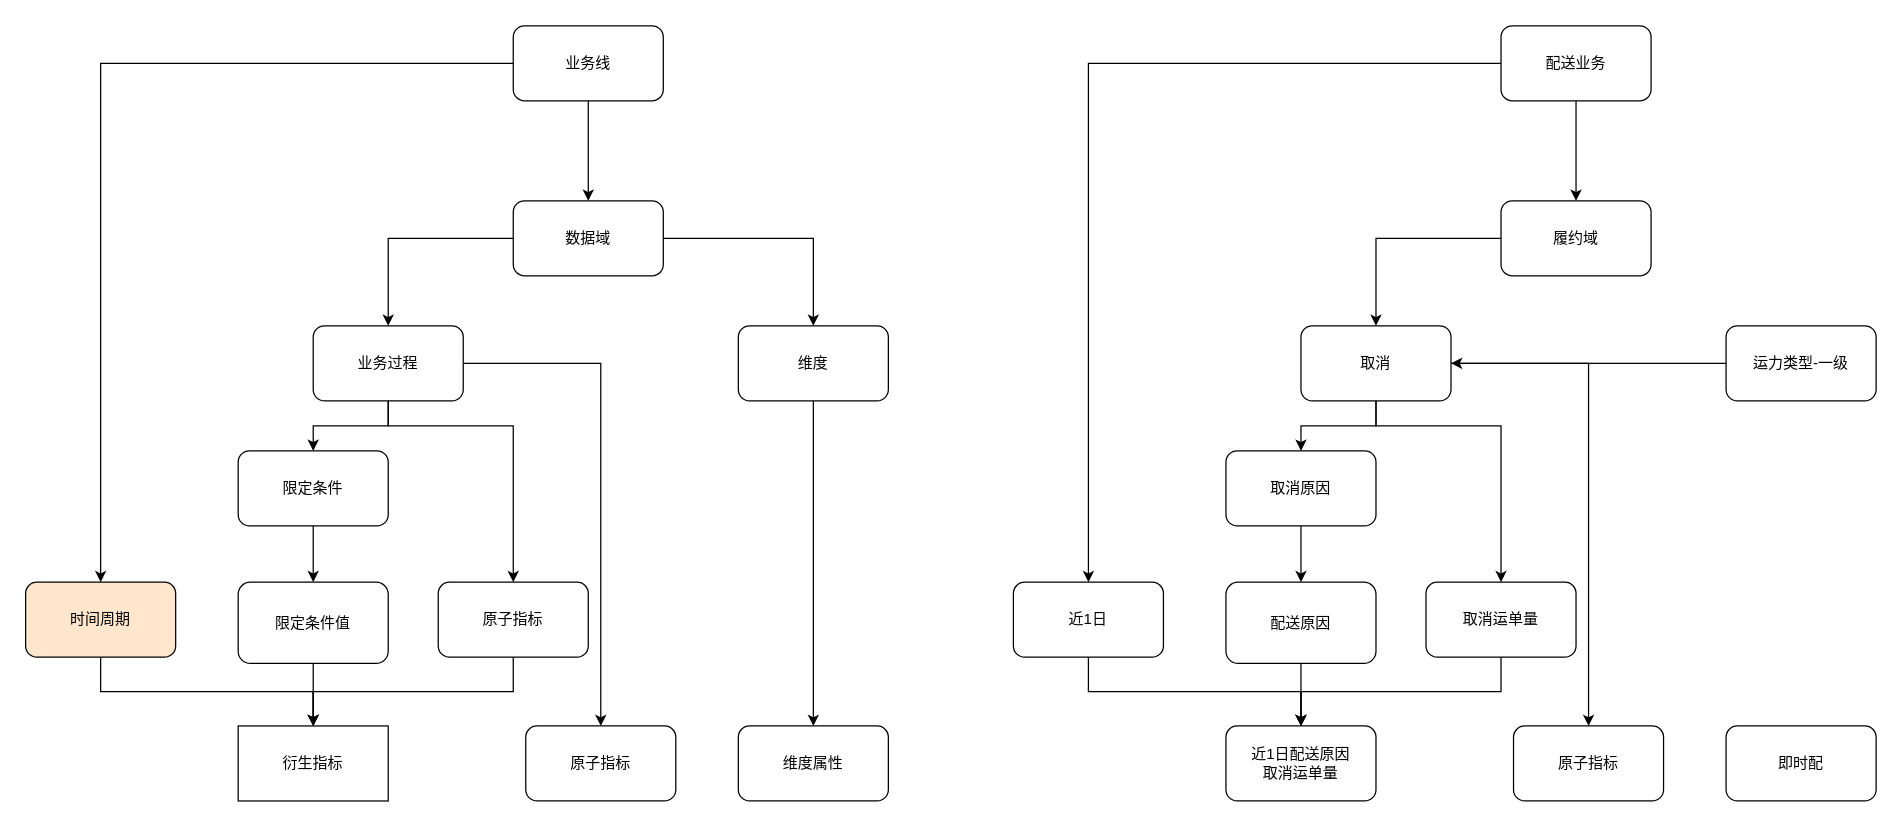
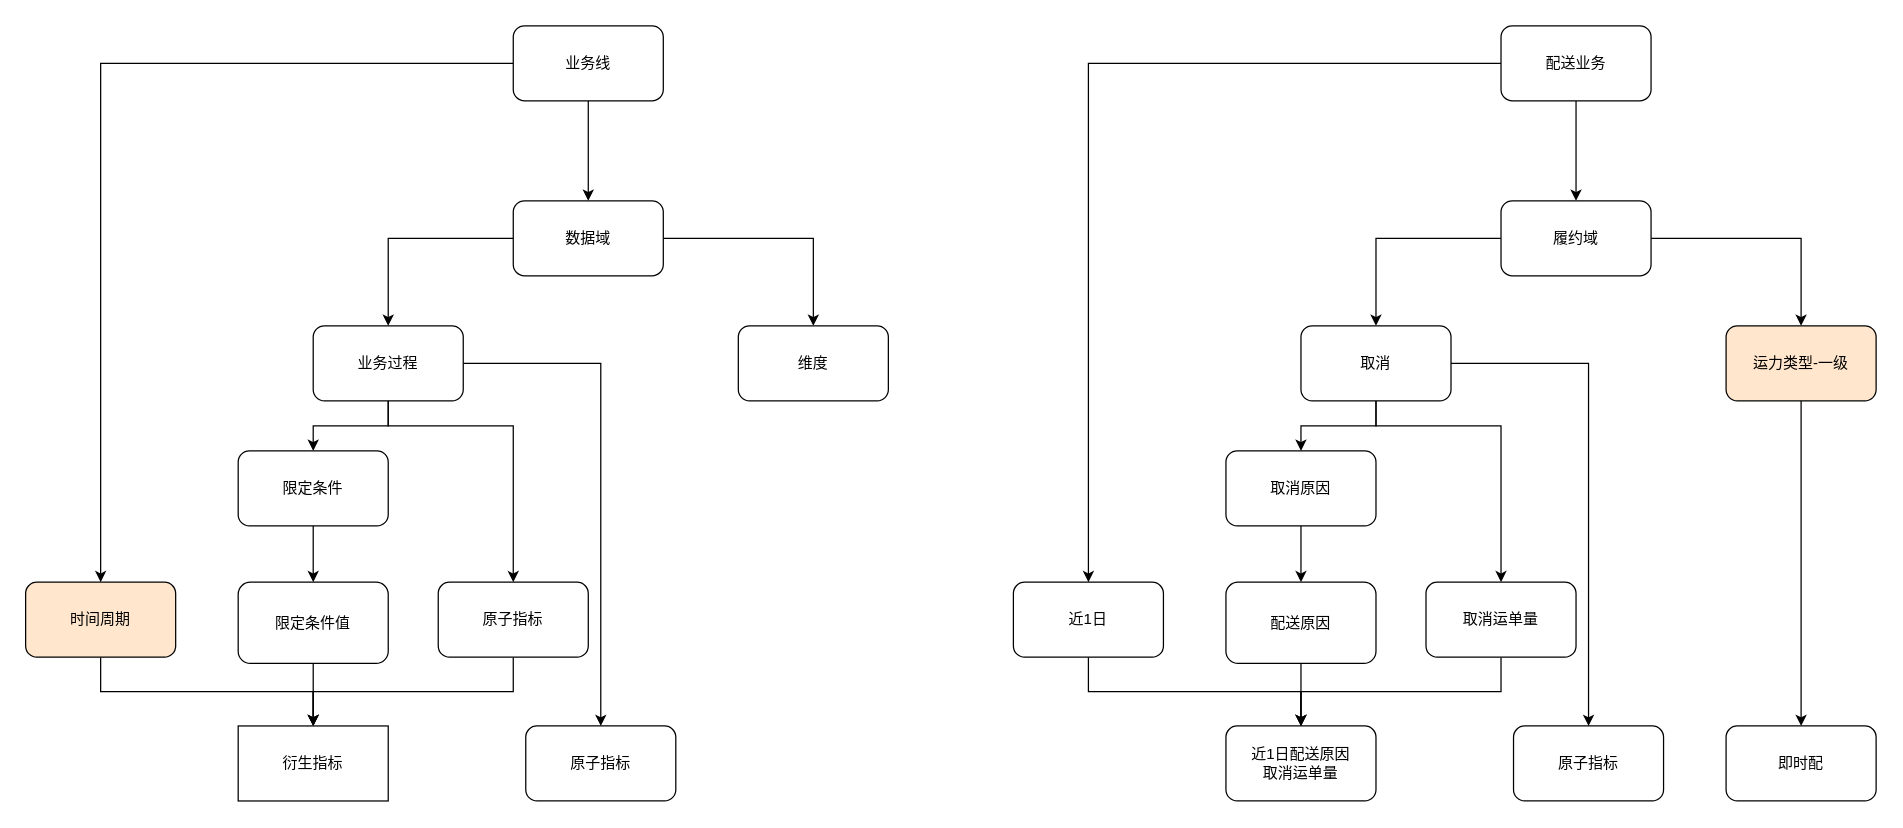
  <mxCell id="0" />
  <mxCell id="1" parent="0" />
  <mxCell id="2" value="" style="edgeStyle=orthogonalEdgeStyle;rounded=0;orthogonalLoop=1;jettySize=auto;html=1;" edge="1" parent="1" source="4" target="7"><mxGeometry relative="1" as="geometry" /></mxCell>
  <mxCell id="3" value="" style="edgeStyle=orthogonalEdgeStyle;rounded=0;orthogonalLoop=1;jettySize=auto;html=1;" edge="1" parent="1" source="4" target="21"><mxGeometry relative="1" as="geometry" /></mxCell>
  <mxCell id="4" value="业务线" style="rounded=1;whiteSpace=wrap;html=1;" vertex="1" parent="1"><mxGeometry x="410" y="20" width="120" height="60" as="geometry" /></mxCell>
  <mxCell id="5" value="" style="edgeStyle=orthogonalEdgeStyle;rounded=0;orthogonalLoop=1;jettySize=auto;html=1;" edge="1" parent="1" source="7" target="11"><mxGeometry relative="1" as="geometry" /></mxCell>
  <mxCell id="6" style="edgeStyle=orthogonalEdgeStyle;rounded=0;orthogonalLoop=1;jettySize=auto;html=1;exitX=1;exitY=0.5;exitDx=0;exitDy=0;" edge="1" parent="1" source="7" target="13"><mxGeometry relative="1" as="geometry" /></mxCell>
  <mxCell id="7" value="数据域" style="rounded=1;whiteSpace=wrap;html=1;" vertex="1" parent="1"><mxGeometry x="410" y="160" width="120" height="60" as="geometry" /></mxCell>
  <mxCell id="8" style="edgeStyle=orthogonalEdgeStyle;rounded=0;orthogonalLoop=1;jettySize=auto;html=1;entryX=0.5;entryY=0;entryDx=0;entryDy=0;" edge="1" parent="1" source="11" target="15"><mxGeometry relative="1" as="geometry" /></mxCell>
  <mxCell id="9" style="edgeStyle=orthogonalEdgeStyle;rounded=0;orthogonalLoop=1;jettySize=auto;html=1;" edge="1" parent="1" source="11" target="19"><mxGeometry relative="1" as="geometry"><Array as="points"><mxPoint x="310" y="340" /><mxPoint x="410" y="340" /></Array></mxGeometry></mxCell>
  <mxCell id="10" style="edgeStyle=orthogonalEdgeStyle;rounded=0;orthogonalLoop=1;jettySize=auto;html=1;" edge="1" parent="1" source="11" target="23"><mxGeometry relative="1" as="geometry" /></mxCell>
  <mxCell id="11" value="业务过程" style="rounded=1;whiteSpace=wrap;html=1;" vertex="1" parent="1"><mxGeometry x="250" y="260" width="120" height="60" as="geometry" /></mxCell>
- <mxCell id="12" style="edgeStyle=orthogonalEdgeStyle;rounded=0;orthogonalLoop=1;jettySize=auto;html=1;entryX=0.5;entryY=0;entryDx=0;entryDy=0;" edge="1" parent="1" source="13" target="24"><mxGeometry relative="1" as="geometry"><mxPoint x="690" y="570" as="targetPoint" /></mxGeometry></mxCell>
  <mxCell id="13" value="维度" style="rounded=1;whiteSpace=wrap;html=1;" vertex="1" parent="1"><mxGeometry x="590" y="260" width="120" height="60" as="geometry" /></mxCell>
  <mxCell id="14" style="edgeStyle=orthogonalEdgeStyle;rounded=0;orthogonalLoop=1;jettySize=auto;html=1;entryX=0.5;entryY=0;entryDx=0;entryDy=0;" edge="1" parent="1" source="15" target="17"><mxGeometry relative="1" as="geometry" /></mxCell>
  <mxCell id="15" value="限定条&lt;span style=&quot;color: rgba(0, 0, 0, 0); font-family: monospace; font-size: 0px; text-align: start; text-wrap: nowrap;&quot;&gt;%3CmxGraphModel%3E%3Croot%3E%3CmxCell%20id%3D%220%22%2F%3E%3CmxCell%20id%3D%221%22%20parent%3D%220%22%2F%3E%3CmxCell%20id%3D%222%22%20value%3D%22%E4%B8%9A%E5%8A%A1%E8%BF%87%E7%A8%8B%22%20style%3D%22rounded%3D1%3BwhiteSpace%3Dwrap%3Bhtml%3D1%3B%22%20vertex%3D%221%22%20parent%3D%221%22%3E%3CmxGeometry%20x%3D%22150%22%20y%3D%22350%22%20width%3D%22120%22%20height%3D%2260%22%20as%3D%22geometry%22%2F%3E%3C%2FmxCell%3E%3C%2Froot%3E%3C%2FmxGraphModel%3E&lt;/span&gt;件" style="rounded=1;whiteSpace=wrap;html=1;" vertex="1" parent="1"><mxGeometry x="190" y="360" width="120" height="60" as="geometry" /></mxCell>
  <mxCell id="16" value="" style="edgeStyle=orthogonalEdgeStyle;rounded=0;orthogonalLoop=1;jettySize=auto;html=1;" edge="1" parent="1" source="17" target="22"><mxGeometry relative="1" as="geometry" /></mxCell>
  <mxCell id="17" value="限定条件值" style="rounded=1;whiteSpace=wrap;html=1;" vertex="1" parent="1"><mxGeometry x="190" y="465" width="120" height="65" as="geometry" /></mxCell>
  <mxCell id="18" style="edgeStyle=orthogonalEdgeStyle;rounded=0;orthogonalLoop=1;jettySize=auto;html=1;entryX=0.5;entryY=0;entryDx=0;entryDy=0;exitX=0.5;exitY=1;exitDx=0;exitDy=0;" edge="1" parent="1" source="19" target="22"><mxGeometry relative="1" as="geometry" /></mxCell>
  <mxCell id="19" value="原子指标" style="rounded=1;whiteSpace=wrap;html=1;" vertex="1" parent="1"><mxGeometry x="350" y="465" width="120" height="60" as="geometry" /></mxCell>
  <mxCell id="20" style="edgeStyle=orthogonalEdgeStyle;rounded=0;orthogonalLoop=1;jettySize=auto;html=1;exitX=0.5;exitY=1;exitDx=0;exitDy=0;entryX=0.5;entryY=0;entryDx=0;entryDy=0;" edge="1" parent="1" source="21" target="22"><mxGeometry relative="1" as="geometry" /></mxCell>
  <mxCell id="21" value="时间周期" style="rounded=1;whiteSpace=wrap;html=1;fillColor=#ffe6cc;" vertex="1" parent="1"><mxGeometry x="20" y="465" width="120" height="60" as="geometry" /></mxCell>
  <mxCell id="22" value="衍生指标" style="whiteSpace=wrap;html=1;rounded=0;" vertex="1" parent="1"><mxGeometry x="190" y="580" width="120" height="60" as="geometry" /></mxCell>
  <mxCell id="23" value="原子指标" style="rounded=1;whiteSpace=wrap;html=1;" vertex="1" parent="1"><mxGeometry x="420" y="580" width="120" height="60" as="geometry" /></mxCell>
- <mxCell id="24" value="维度属性" style="rounded=1;whiteSpace=wrap;html=1;" vertex="1" parent="1"><mxGeometry x="590" y="580" width="120" height="60" as="geometry" /></mxCell>
  <mxCell id="25" value="" style="edgeStyle=orthogonalEdgeStyle;rounded=0;orthogonalLoop=1;jettySize=auto;html=1;" edge="1" parent="1" source="27" target="30"><mxGeometry relative="1" as="geometry" /></mxCell>
  <mxCell id="26" value="" style="edgeStyle=orthogonalEdgeStyle;rounded=0;orthogonalLoop=1;jettySize=auto;html=1;" edge="1" parent="1" source="27" target="44"><mxGeometry relative="1" as="geometry" /></mxCell>
  <mxCell id="27" value="配送业务" style="rounded=1;whiteSpace=wrap;html=1;" vertex="1" parent="1"><mxGeometry x="1200" y="20" width="120" height="60" as="geometry" /></mxCell>
  <mxCell id="28" value="" style="edgeStyle=orthogonalEdgeStyle;rounded=0;orthogonalLoop=1;jettySize=auto;html=1;" edge="1" parent="1" source="30" target="34"><mxGeometry relative="1" as="geometry" /></mxCell>
+ <mxCell id="29" style="edgeStyle=orthogonalEdgeStyle;rounded=0;orthogonalLoop=1;jettySize=auto;html=1;exitX=1;exitY=0.5;exitDx=0;exitDy=0;" edge="1" parent="1" source="30" target="36"><mxGeometry relative="1" as="geometry" /></mxCell>
  <mxCell id="30" value="履约域" style="rounded=1;whiteSpace=wrap;html=1;" vertex="1" parent="1"><mxGeometry x="1200" y="160" width="120" height="60" as="geometry" /></mxCell>
  <mxCell id="31" style="edgeStyle=orthogonalEdgeStyle;rounded=0;orthogonalLoop=1;jettySize=auto;html=1;entryX=0.5;entryY=0;entryDx=0;entryDy=0;" edge="1" parent="1" source="34" target="38"><mxGeometry relative="1" as="geometry" /></mxCell>
  <mxCell id="32" style="edgeStyle=orthogonalEdgeStyle;rounded=0;orthogonalLoop=1;jettySize=auto;html=1;" edge="1" parent="1" source="34" target="42"><mxGeometry relative="1" as="geometry"><Array as="points"><mxPoint x="1100" y="340" /><mxPoint x="1200" y="340" /></Array></mxGeometry></mxCell>
  <mxCell id="33" style="edgeStyle=orthogonalEdgeStyle;rounded=0;orthogonalLoop=1;jettySize=auto;html=1;" edge="1" parent="1" source="34" target="46"><mxGeometry relative="1" as="geometry" /></mxCell>
  <mxCell id="34" value="取消" style="rounded=1;whiteSpace=wrap;html=1;" vertex="1" parent="1"><mxGeometry x="1040" y="260" width="120" height="60" as="geometry" /></mxCell>
- <mxCell id="35" style="edgeStyle=orthogonalEdgeStyle;rounded=0;orthogonalLoop=1;jettySize=auto;html=1;" edge="1" parent="1" source="36" target="34"><mxGeometry relative="1" as="geometry"><mxPoint x="1480" y="570" as="targetPoint" /></mxGeometry></mxCell>
- <mxCell id="36" value="运力类型-一级" style="rounded=1;whiteSpace=wrap;html=1;" vertex="1" parent="1"><mxGeometry x="1380" y="260" width="120" height="60" as="geometry" /></mxCell>
+ <mxCell id="35" style="edgeStyle=orthogonalEdgeStyle;rounded=0;orthogonalLoop=1;jettySize=auto;html=1;entryX=0.5;entryY=0;entryDx=0;entryDy=0;" edge="1" parent="1" source="36" target="47"><mxGeometry relative="1" as="geometry"><mxPoint x="1480" y="570" as="targetPoint" /></mxGeometry></mxCell>
+ <mxCell id="36" value="运力类型-一级" style="rounded=1;whiteSpace=wrap;html=1;fillColor=#ffe6cc;" vertex="1" parent="1"><mxGeometry x="1380" y="260" width="120" height="60" as="geometry" /></mxCell>
  <mxCell id="37" style="edgeStyle=orthogonalEdgeStyle;rounded=0;orthogonalLoop=1;jettySize=auto;html=1;entryX=0.5;entryY=0;entryDx=0;entryDy=0;" edge="1" parent="1" source="38" target="40"><mxGeometry relative="1" as="geometry" /></mxCell>
  <mxCell id="38" value="取消原因" style="rounded=1;whiteSpace=wrap;html=1;" vertex="1" parent="1"><mxGeometry x="980" y="360" width="120" height="60" as="geometry" /></mxCell>
  <mxCell id="39" value="" style="edgeStyle=orthogonalEdgeStyle;rounded=0;orthogonalLoop=1;jettySize=auto;html=1;" edge="1" parent="1" source="40" target="45"><mxGeometry relative="1" as="geometry" /></mxCell>
  <mxCell id="40" value="配送原因" style="rounded=1;whiteSpace=wrap;html=1;" vertex="1" parent="1"><mxGeometry x="980" y="465" width="120" height="65" as="geometry" /></mxCell>
  <mxCell id="41" style="edgeStyle=orthogonalEdgeStyle;rounded=0;orthogonalLoop=1;jettySize=auto;html=1;entryX=0.5;entryY=0;entryDx=0;entryDy=0;exitX=0.5;exitY=1;exitDx=0;exitDy=0;" edge="1" parent="1" source="42" target="45"><mxGeometry relative="1" as="geometry" /></mxCell>
  <mxCell id="42" value="取消运单量" style="rounded=1;whiteSpace=wrap;html=1;" vertex="1" parent="1"><mxGeometry x="1140" y="465" width="120" height="60" as="geometry" /></mxCell>
  <mxCell id="43" style="edgeStyle=orthogonalEdgeStyle;rounded=0;orthogonalLoop=1;jettySize=auto;html=1;exitX=0.5;exitY=1;exitDx=0;exitDy=0;entryX=0.5;entryY=0;entryDx=0;entryDy=0;" edge="1" parent="1" source="44" target="45"><mxGeometry relative="1" as="geometry" /></mxCell>
  <mxCell id="44" value="近1日" style="rounded=1;whiteSpace=wrap;html=1;" vertex="1" parent="1"><mxGeometry x="810" y="465" width="120" height="60" as="geometry" /></mxCell>
  <mxCell id="45" value="近1日配送原因&lt;br&gt;取消运单量" style="rounded=1;whiteSpace=wrap;html=1;" vertex="1" parent="1"><mxGeometry x="980" y="580" width="120" height="60" as="geometry" /></mxCell>
  <mxCell id="46" value="原子指标" style="rounded=1;whiteSpace=wrap;html=1;" vertex="1" parent="1"><mxGeometry x="1210" y="580" width="120" height="60" as="geometry" /></mxCell>
  <mxCell id="47" value="即时配" style="rounded=1;whiteSpace=wrap;html=1;" vertex="1" parent="1"><mxGeometry x="1380" y="580" width="120" height="60" as="geometry" /></mxCell>
